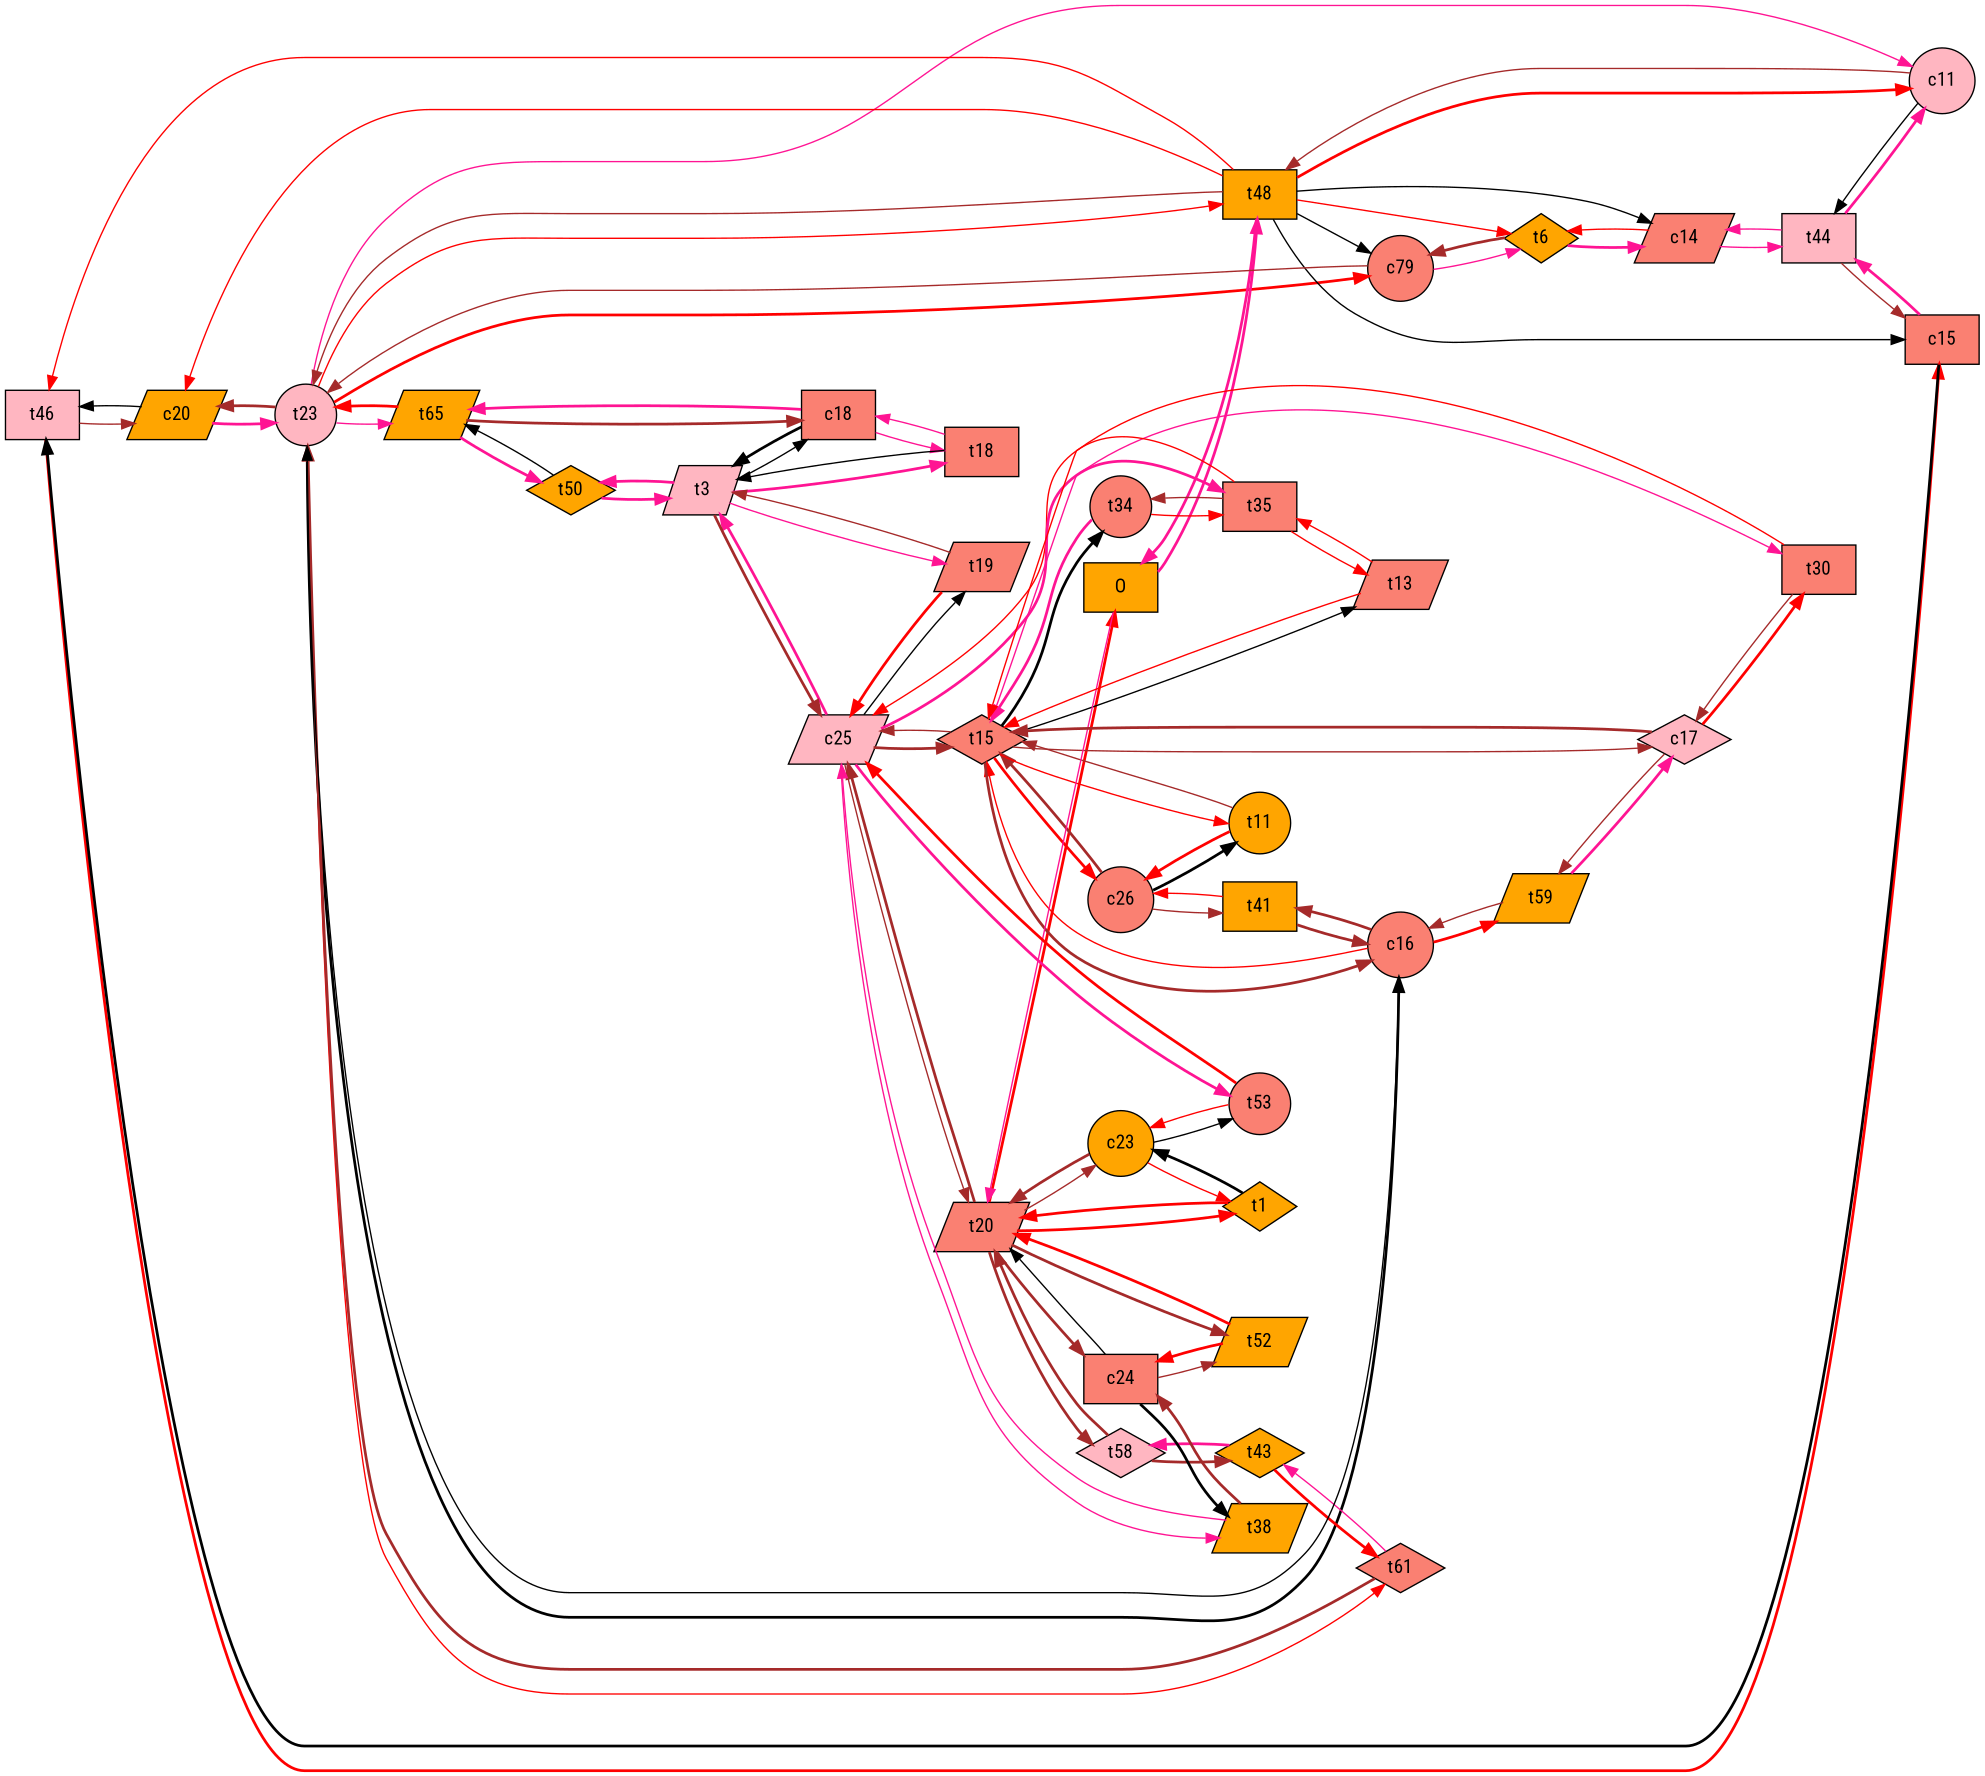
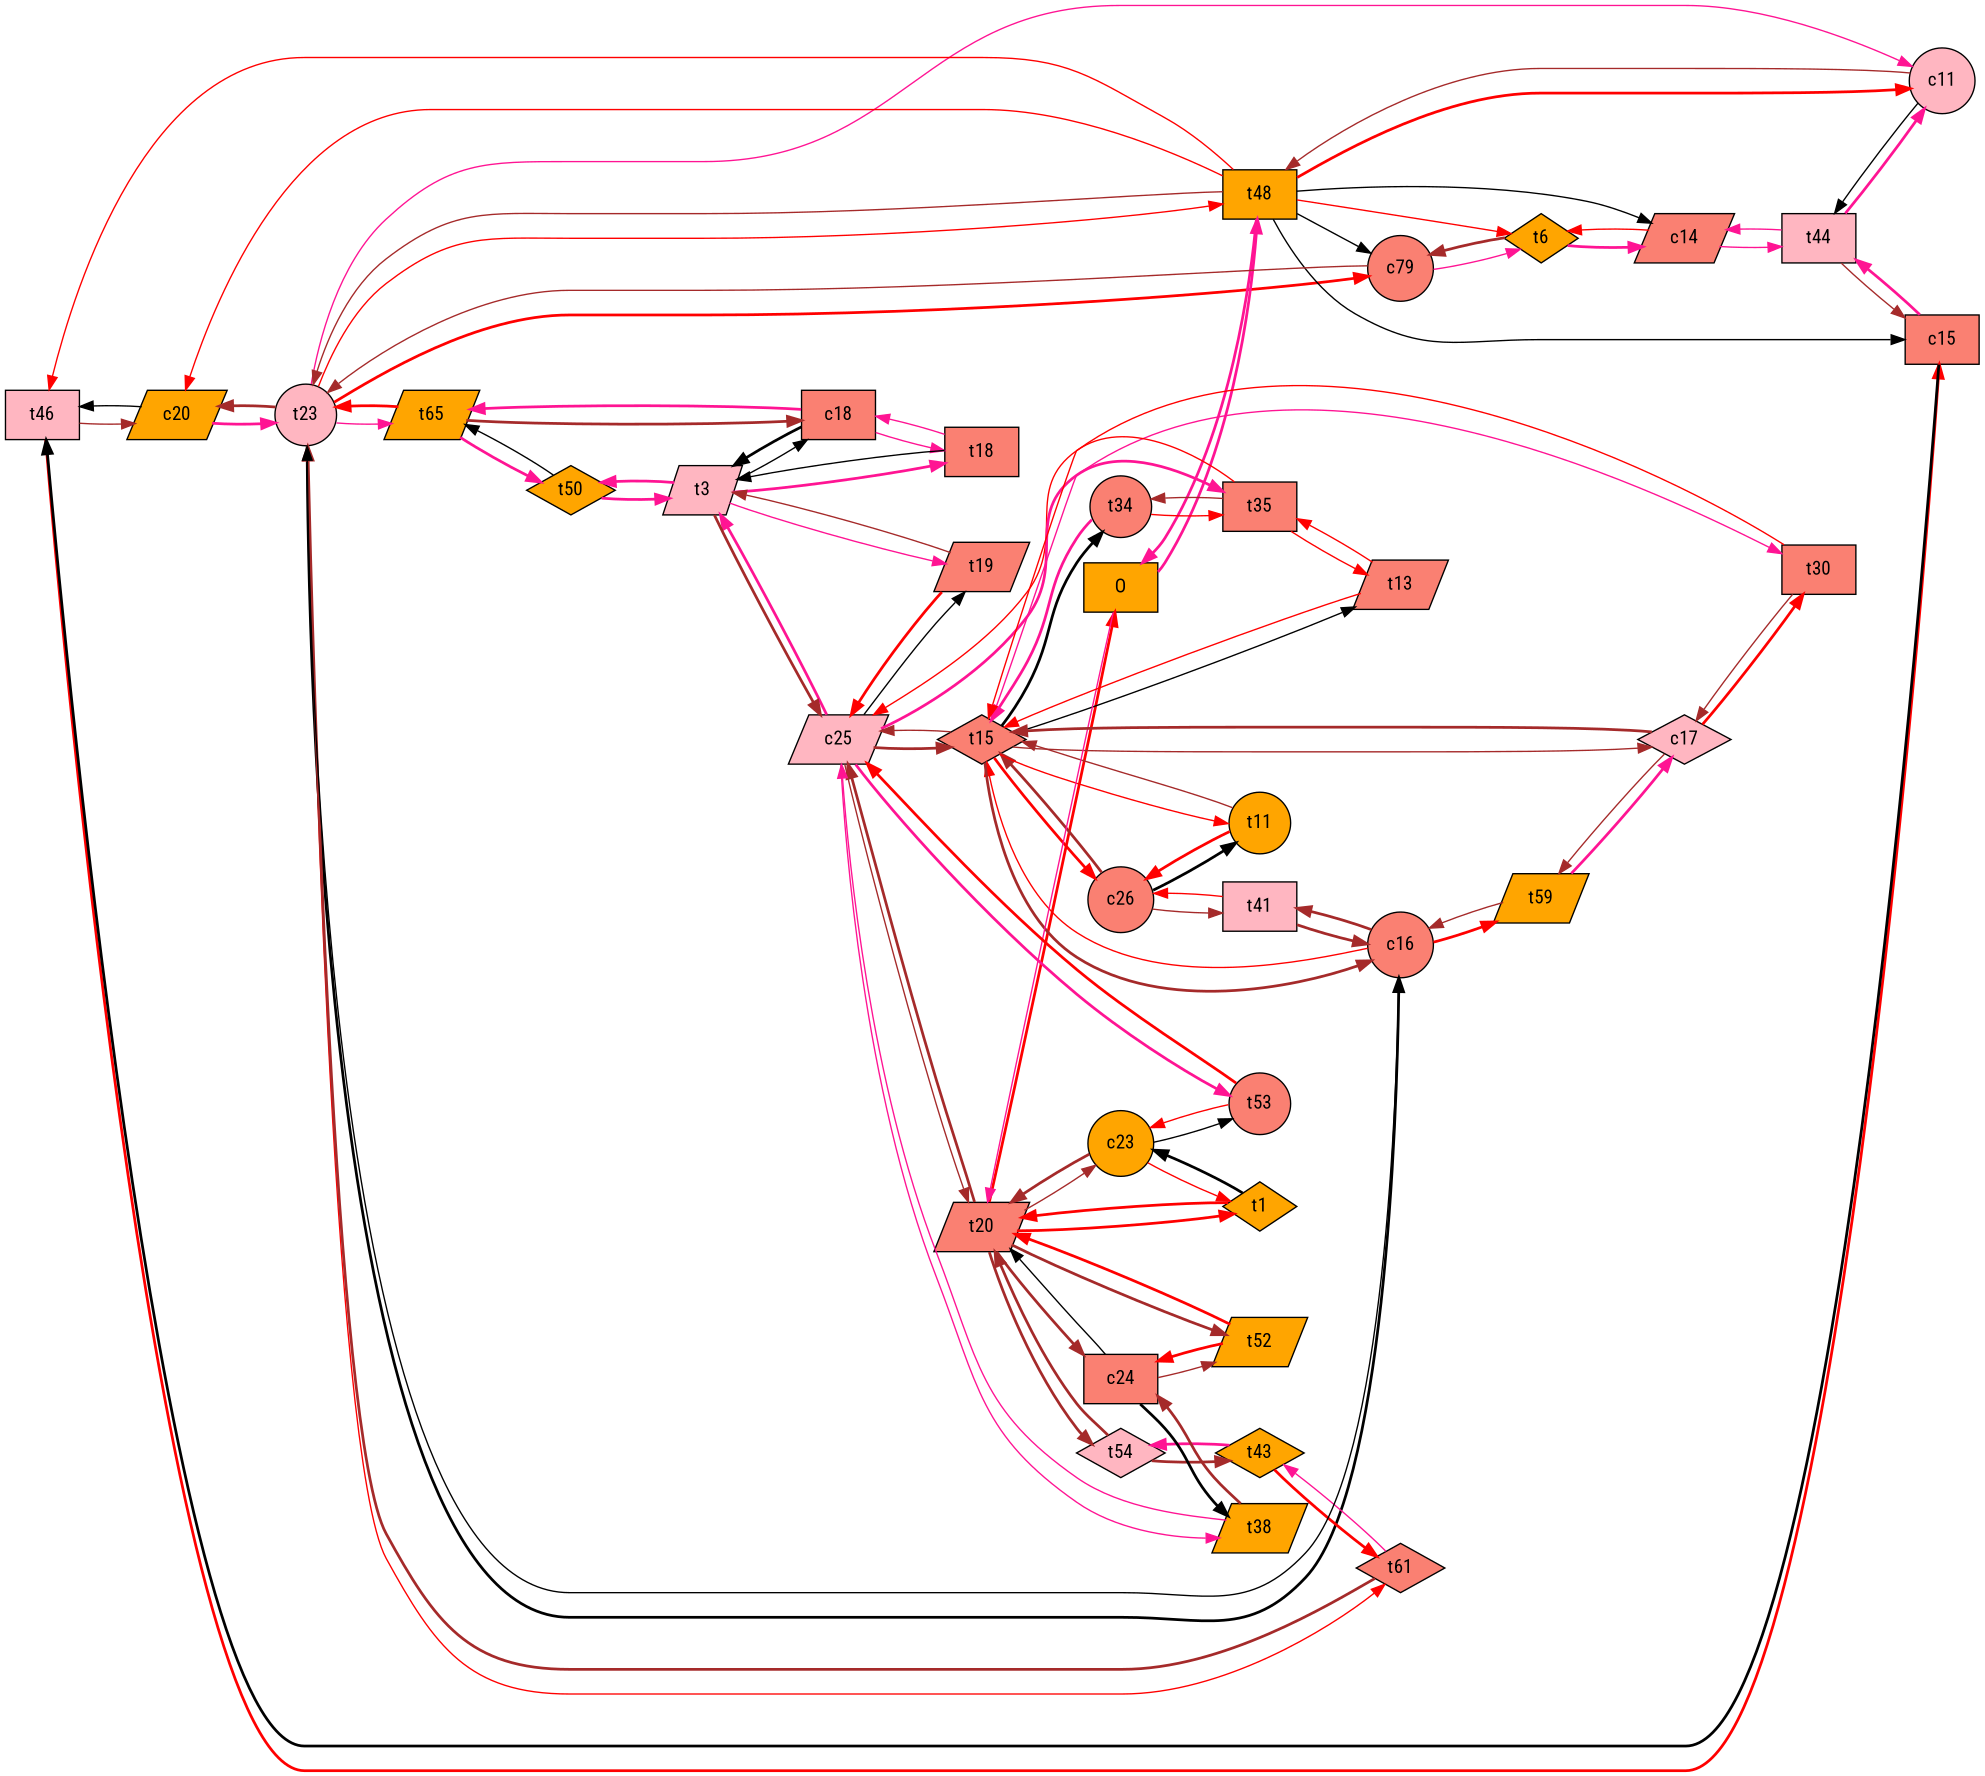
  digraph {
    fontname="Roboto Condensed"
    rankdir=LR
    node [fillcolor=salmon fontname="Roboto Condensed" shape=box style=filled]
    edge [color=brown fontname="Roboto Condensed" style=solid]
    t46 [fillcolor=lightpink]
    c20 [fillcolor=orange shape=parallelogram]
    c15
    t23 [fillcolor=lightpink shape=circle]
    t44 [fillcolor=lightpink]
    c11 [fillcolor=lightpink shape=circle]
    c14 [shape=parallelogram]
    t48 [fillcolor=orange]
    t6 [fillcolor=orange shape=diamond]
    t43 [fillcolor=orange shape=diamond]
-   t58 [fillcolor=lightpink shape=diamond]
+   t58 [fillcolor=lightpink shape=diamond label=t54]
    t61 [shape=diamond]
    t20 [shape=parallelogram]
-   t41 [fillcolor=orange]
+   t41 [fillcolor=lightpink]
    c26 [shape=circle]
    c16 [shape=circle]
    t15 [shape=diamond]
    t11 [fillcolor=orange shape=circle]
    t59 [fillcolor=orange shape=parallelogram]
    n20 [fillcolor=orange label=O]
    n21 [label=c79 shape=circle]
    t65 [fillcolor=orange shape=parallelogram]
    t34 [shape=circle]
    t35
    t13 [shape=parallelogram]
    c25 [fillcolor=lightpink shape=parallelogram]
    t30
    c17 [fillcolor=lightpink shape=diamond]
    t38 [fillcolor=orange shape=parallelogram]
    t3 [fillcolor=lightpink shape=parallelogram]
    t19 [shape=parallelogram]
    t53 [shape=circle]
    c24
    t52 [fillcolor=orange shape=parallelogram]
    t1 [fillcolor=orange shape=diamond]
    c23 [fillcolor=orange shape=circle]
    c18
    t50 [fillcolor=orange shape=diamond]
    t18
    t46 -> c20
    t46 -> c15 [color=red style=bold]
    c20 -> t46 [color=black]
    c20 -> t23 [color=deeppink style=bold]
    c15 -> t46 [color=black style=bold]
    c15 -> t44 [color=deeppink style=bold]
    t23 -> c20 [style=bold]
    t23 -> c11 [color=deeppink]
    t23 -> t48 [color=red]
    t23 -> t61 [color=red]
    t23 -> c16 [color=black style=bold]
    t23 -> n21 [color=red style=bold]
    t23 -> t65 [color=deeppink]
    t44 -> c15
    t44 -> c11 [color=deeppink style=bold]
    t44 -> c14 [color=deeppink]
    c11 -> t44 [color=black]
    c11 -> t48
    c14 -> t44 [color=deeppink]
    c14 -> t6 [color=red]
    t48 -> t46 [color=red]
    t48 -> c20 [color=red]
    t48 -> c15 [color=black]
    t48 -> t23
    t48 -> c11 [color=red style=bold]
    t48 -> c14 [color=black]
    t48 -> t6 [color=red]
    t48 -> n20 [color=deeppink style=bold]
    t48 -> n21 [color=black]
    t6 -> c14 [color=deeppink style=bold]
    t6 -> n21 [style=bold]
    t43 -> t58 [color=deeppink style=bold]
    t43 -> t61 [color=red style=bold]
    t58 -> t43 [style=bold]
    t58 -> t20 [style=bold]
    t61 -> t23 [style=bold]
    t61 -> t43 [color=deeppink]
    t20 -> t58 [style=bold]
    t20 -> n20 [color=red style=bold]
    t20 -> c25 [style=bold]
    t20 -> c24 [style=bold]
    t20 -> t52 [style=bold]
    t20 -> t1 [color=red style=bold]
    t20 -> c23
    t41 -> c26 [color=red]
    t41 -> c16 [style=bold]
    c26 -> t41
    c26 -> t15 [style=bold]
    c26 -> t11 [color=black style=bold]
    c16 -> t23 [color=black]
    c16 -> t41 [style=bold]
    c16 -> t15 [color=red]
    c16 -> t59 [color=red style=bold]
    t15 -> c26 [color=red style=bold]
    t15 -> c16 [style=bold]
    t15 -> t11 [color=red]
    t15 -> t34 [color=black style=bold]
    t15 -> t13 [color=black]
    t15 -> c25
    t15 -> t30 [color=deeppink]
    t15 -> c17
    t11 -> c26 [color=red style=bold]
    t11 -> t15
    t59 -> c16
    t59 -> c17 [color=deeppink style=bold]
    n20 -> t48 [color=deeppink style=bold]
    n20 -> t20 [color=deeppink]
    n21 -> t23
    n21 -> t6 [color=deeppink]
    t65 -> t23 [color=red style=bold]
    t65 -> c18 [style=bold]
    t65 -> t50 [color=deeppink style=bold]
    t34 -> t15 [color=deeppink style=bold]
    t34 -> t35 [color=red]
    t35 -> t34
    t35 -> t13 [color=red]
    t35 -> c25 [color=red]
    t13 -> t15 [color=red]
    t13 -> t35 [color=red]
    c25 -> t20
    c25 -> t15 [style=bold]
    c25 -> t35 [color=deeppink style=bold]
    c25 -> t38 [color=deeppink]
    c25 -> t3 [color=deeppink style=bold]
    c25 -> t19 [color=black]
    c25 -> t53 [color=deeppink style=bold]
    t30 -> t15 [color=red]
    t30 -> c17
    c17 -> t15 [style=bold]
    c17 -> t59
    c17 -> t30 [color=red style=bold]
    t38 -> c25 [color=deeppink]
    t38 -> c24 [style=bold]
    t3 -> c25 [style=bold]
    t3 -> t19 [color=deeppink]
    t3 -> c18 [color=black]
    t3 -> t50 [color=deeppink style=bold]
    t3 -> t18 [color=deeppink style=bold]
    t19 -> c25 [color=red style=bold]
    t19 -> t3
    t53 -> c25 [color=red style=bold]
    t53 -> c23 [color=red]
    c24 -> t20 [color=black]
    c24 -> t38 [color=black style=bold]
    c24 -> t52
    t52 -> t20 [color=red style=bold]
    t52 -> c24 [color=red style=bold]
    t1 -> t20 [color=red style=bold]
    t1 -> c23 [color=black style=bold]
    c23 -> t20 [style=bold]
    c23 -> t53 [color=black]
    c23 -> t1 [color=red]
    c18 -> t65 [color=deeppink style=bold]
    c18 -> t3 [color=black style=bold]
    c18 -> t18 [color=deeppink]
    t50 -> t65 [color=black]
    t50 -> t3 [color=deeppink style=bold]
    t18 -> t3 [color=black]
    t18 -> c18 [color=deeppink]
  }
